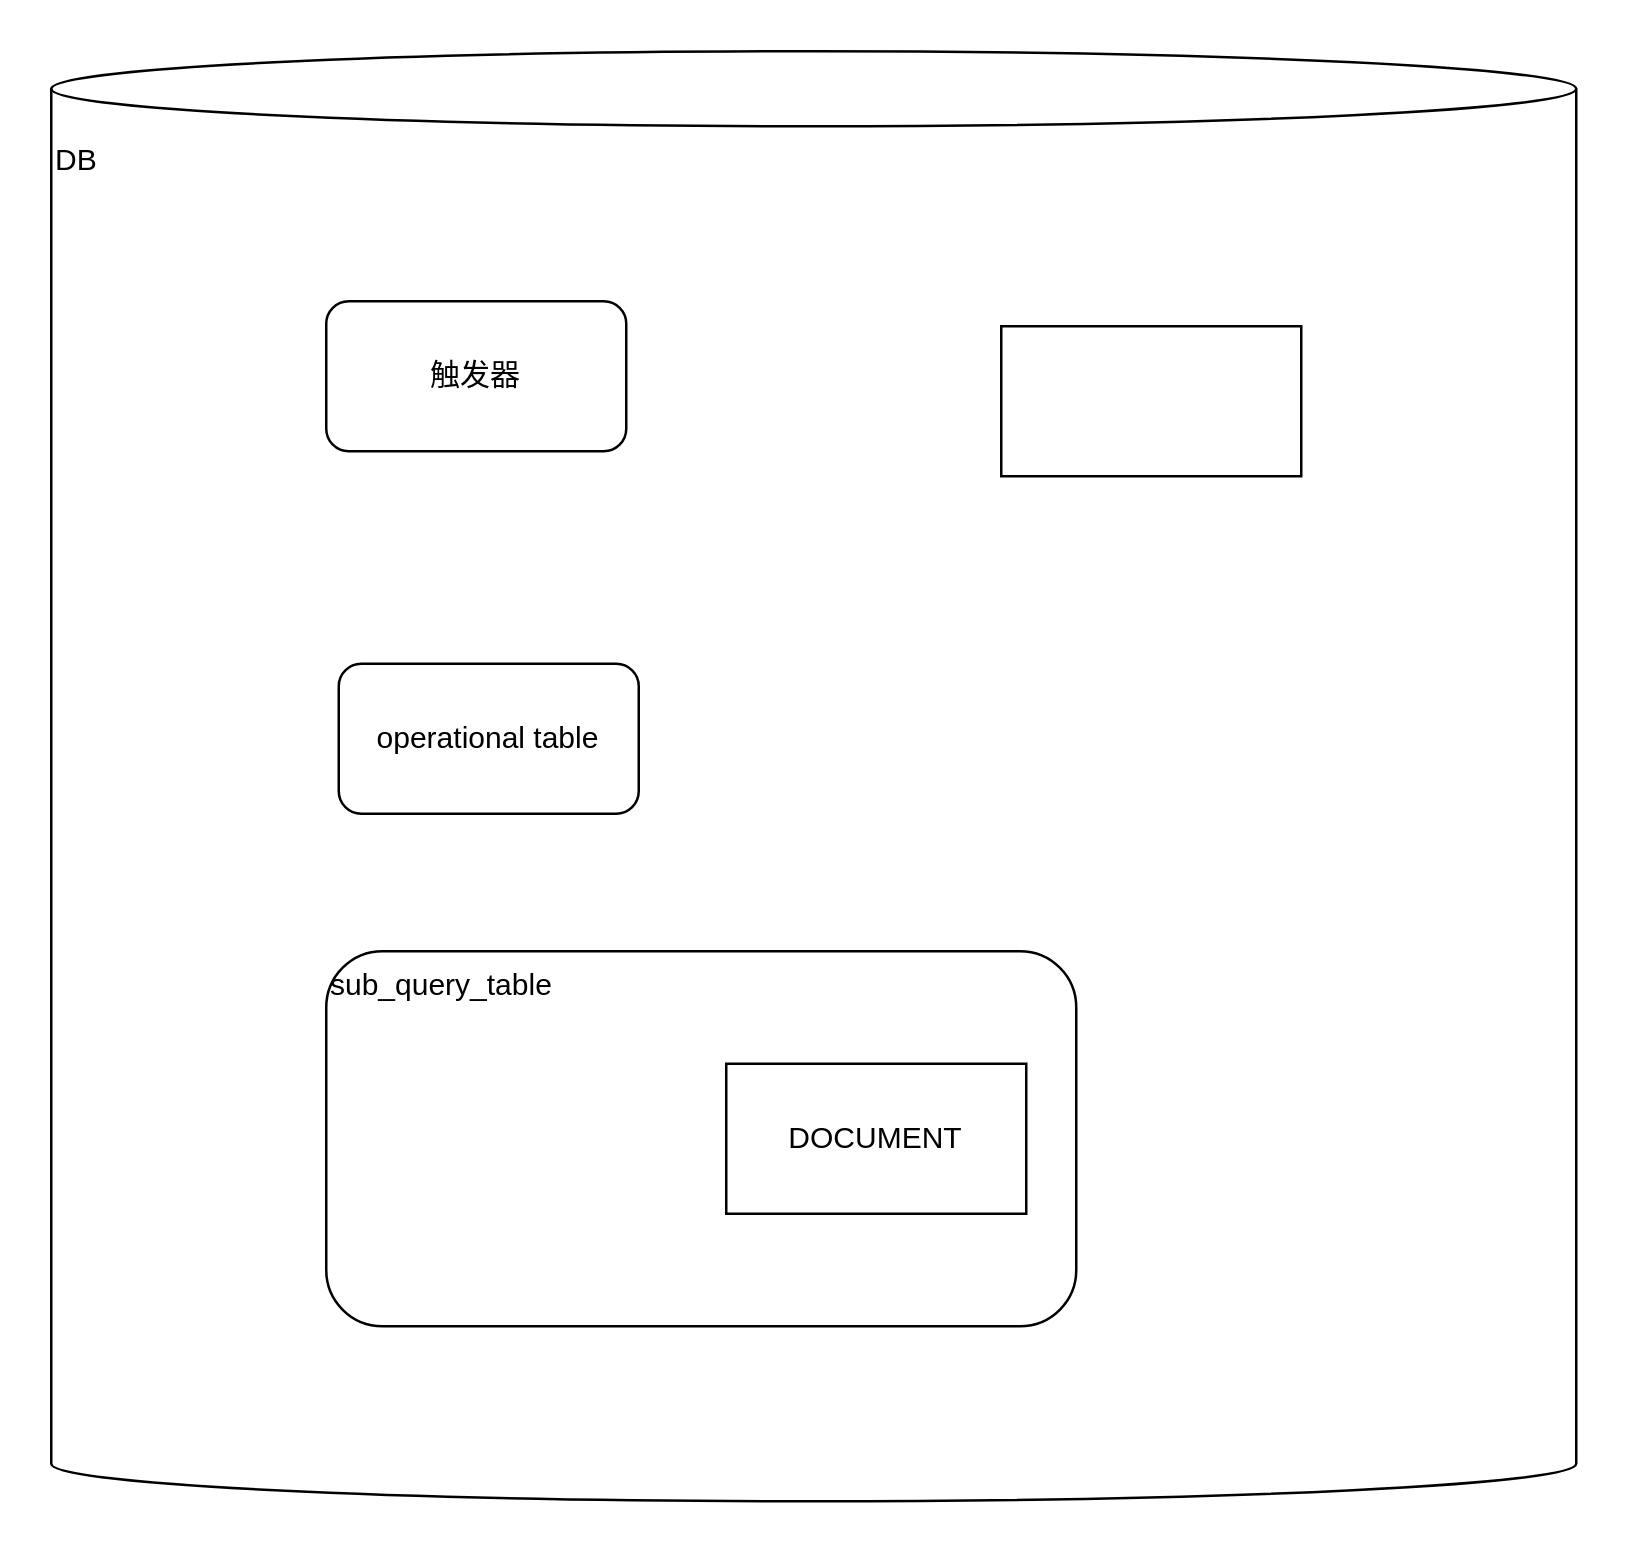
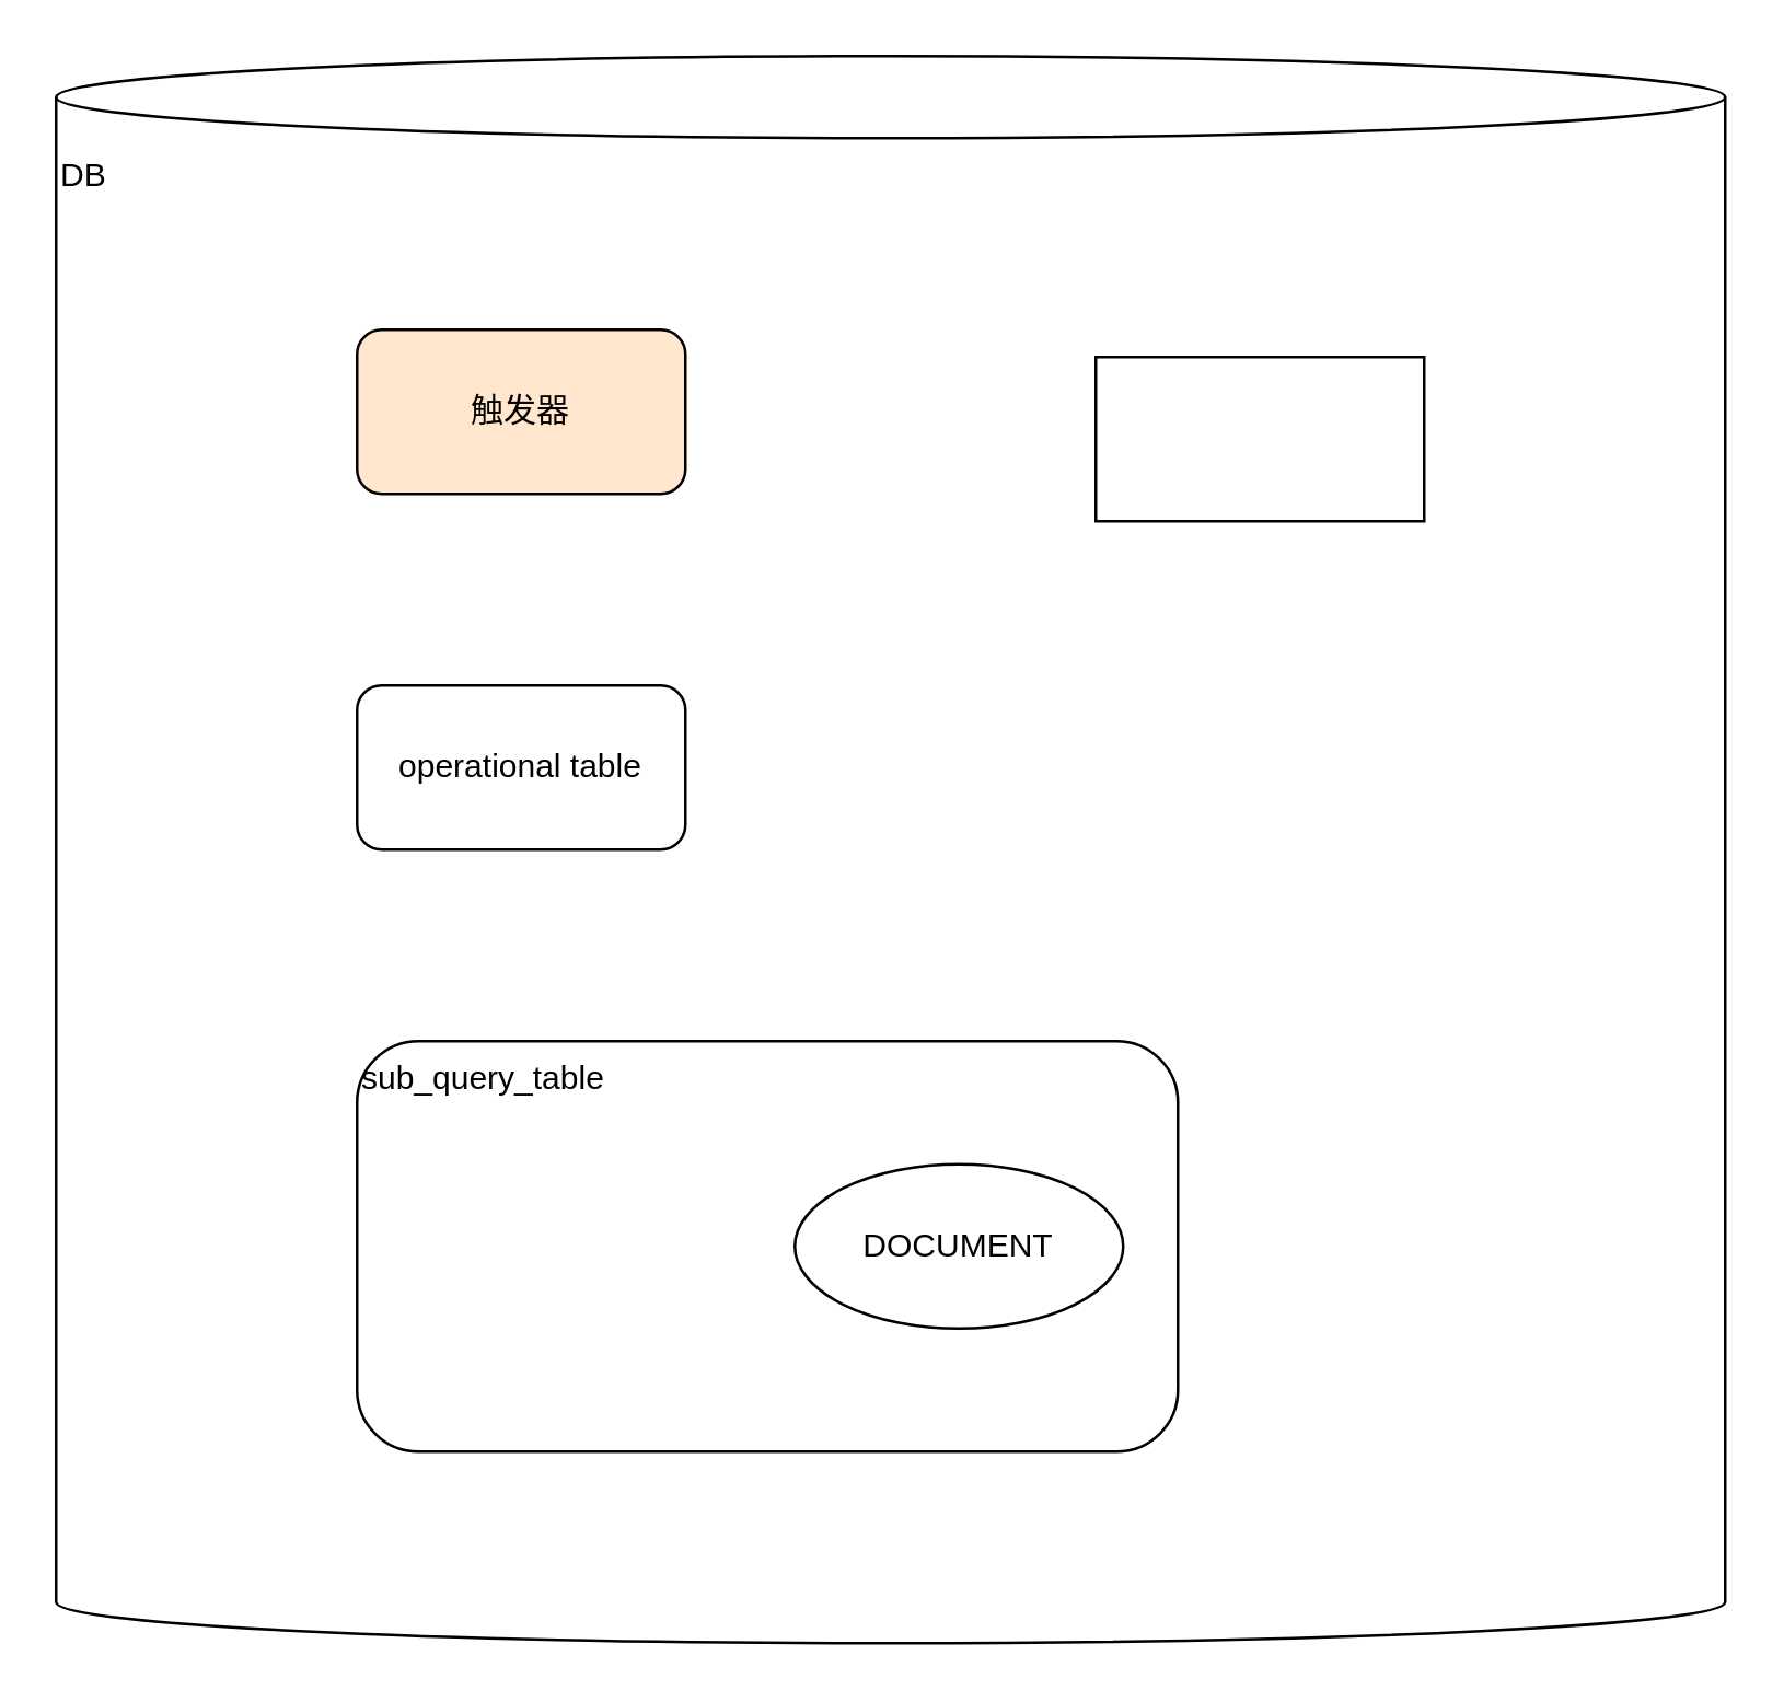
  <mxCell id="0" />
  <mxCell id="1" parent="0" />
  <mxCell id="2" value="DB" style="shape=cylinder3;whiteSpace=wrap;html=1;boundedLbl=1;backgroundOutline=1;size=15;align=left;verticalAlign=top;" vertex="1" parent="1"><mxGeometry x="20" y="20" width="610" height="580" as="geometry" /></mxCell>
  <mxCell id="3" value="" style="rounded=0;whiteSpace=wrap;html=1;" vertex="1" parent="1"><mxGeometry x="400" y="130" width="120" height="60" as="geometry" /></mxCell>
- <mxCell id="4" value="触发器" style="rounded=1;whiteSpace=wrap;html=1;" vertex="1" parent="1"><mxGeometry x="130" y="120" width="120" height="60" as="geometry" /></mxCell>
- <mxCell id="5" value="operational table" style="rounded=1;whiteSpace=wrap;html=1;" vertex="1" parent="1"><mxGeometry x="135" y="265" width="120" height="60" as="geometry" /></mxCell>
+ <mxCell id="4" value="触发器" style="rounded=1;whiteSpace=wrap;html=1;fillColor=#ffe6cc;" vertex="1" parent="1"><mxGeometry x="130" y="120" width="120" height="60" as="geometry" /></mxCell>
+ <mxCell id="5" value="operational table" style="rounded=1;whiteSpace=wrap;html=1;" vertex="1" parent="1"><mxGeometry x="130" y="250" width="120" height="60" as="geometry" /></mxCell>
  <mxCell id="6" value="sub_query_table" style="rounded=1;whiteSpace=wrap;html=1;align=left;verticalAlign=top;" vertex="1" parent="1"><mxGeometry x="130" y="380" width="300" height="150" as="geometry" /></mxCell>
- <mxCell id="7" value="DOCUMENT" style="rounded=0;whiteSpace=wrap;html=1;" vertex="1" parent="1"><mxGeometry x="290" y="425" width="120" height="60" as="geometry" /></mxCell>
+ <mxCell id="7" value="DOCUMENT" style="ellipse;whiteSpace=wrap;html=1;" vertex="1" parent="1"><mxGeometry x="290" y="425" width="120" height="60" as="geometry" /></mxCell>
